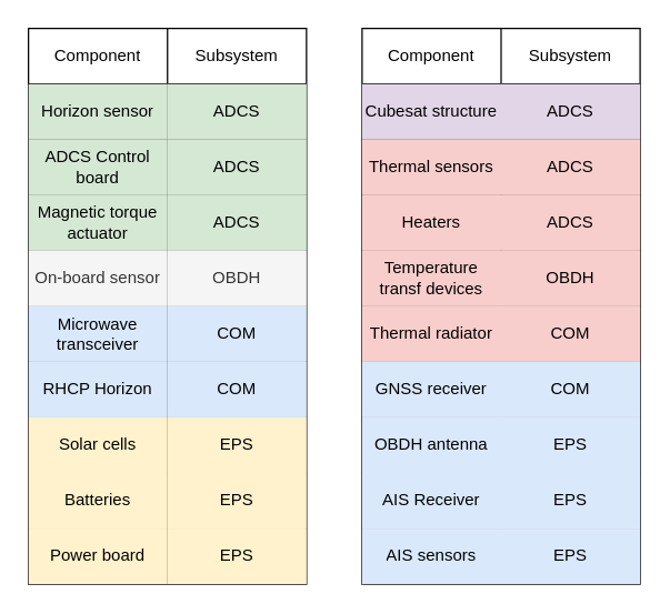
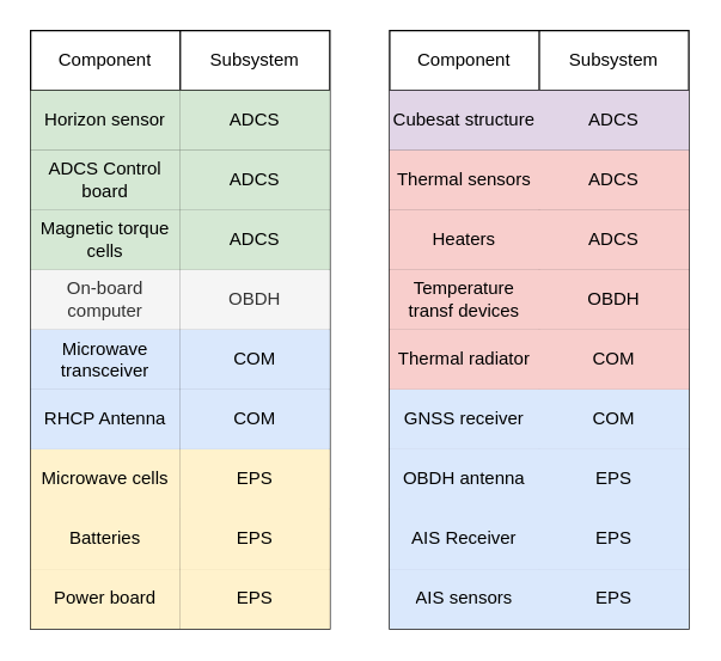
  <mxCell id="0" />
  <mxCell id="1" parent="0" />
  <mxCell id="2" value="" style="shape=table;startSize=0;container=1;collapsible=0;childLayout=tableLayout;" vertex="1" parent="1"><mxGeometry x="20" y="20" width="200" height="400" as="geometry" /></mxCell>
  <mxCell id="3" value="" style="shape=tableRow;horizontal=0;startSize=0;swimlaneHead=0;swimlaneBody=0;strokeColor=inherit;top=0;left=0;bottom=0;right=0;collapsible=0;dropTarget=0;fillColor=none;points=[[0,0.5],[1,0.5]];portConstraint=eastwest;" vertex="1" parent="2"><mxGeometry width="200" height="40" as="geometry" /></mxCell>
  <mxCell id="4" value="Component" style="shape=partialRectangle;html=1;whiteSpace=wrap;connectable=0;strokeColor=default;overflow=hidden;fillColor=none;top=0;left=0;bottom=0;right=0;pointerEvents=1;" vertex="1" parent="3"><mxGeometry width="100" height="40" as="geometry"><mxRectangle width="100" height="40" as="alternateBounds" /></mxGeometry></mxCell>
  <mxCell id="5" value="Subsystem" style="shape=partialRectangle;html=1;whiteSpace=wrap;connectable=0;strokeColor=default;overflow=hidden;fillColor=none;top=0;left=0;bottom=0;right=0;pointerEvents=1;" vertex="1" parent="3"><mxGeometry x="100" width="100" height="40" as="geometry"><mxRectangle width="100" height="40" as="alternateBounds" /></mxGeometry></mxCell>
  <mxCell id="6" value="" style="shape=tableRow;horizontal=0;startSize=0;swimlaneHead=0;swimlaneBody=0;strokeColor=inherit;top=0;left=0;bottom=0;right=0;collapsible=0;dropTarget=0;fillColor=none;points=[[0,0.5],[1,0.5]];portConstraint=eastwest;" vertex="1" parent="2"><mxGeometry y="40" width="200" height="40" as="geometry" /></mxCell>
  <mxCell id="7" value="Horizon sensor" style="shape=partialRectangle;html=1;whiteSpace=wrap;connectable=0;strokeColor=default;overflow=hidden;fillColor=#d5e8d4;top=0;left=0;bottom=0;right=0;pointerEvents=1;strokeWidth=1;" vertex="1" parent="6"><mxGeometry width="100" height="40" as="geometry"><mxRectangle width="100" height="40" as="alternateBounds" /></mxGeometry></mxCell>
  <mxCell id="8" value="ADCS" style="shape=partialRectangle;html=1;whiteSpace=wrap;connectable=0;strokeColor=default;overflow=hidden;fillColor=#d5e8d4;top=0;left=0;bottom=0;right=0;pointerEvents=1;strokeWidth=1;" vertex="1" parent="6"><mxGeometry x="100" width="100" height="40" as="geometry"><mxRectangle width="100" height="40" as="alternateBounds" /></mxGeometry></mxCell>
  <mxCell id="9" value="" style="shape=tableRow;horizontal=0;startSize=0;swimlaneHead=0;swimlaneBody=0;strokeColor=inherit;top=0;left=0;bottom=0;right=0;collapsible=0;dropTarget=0;fillColor=none;points=[[0,0.5],[1,0.5]];portConstraint=eastwest;" vertex="1" parent="2"><mxGeometry y="80" width="200" height="40" as="geometry" /></mxCell>
  <mxCell id="10" value="ADCS Control board" style="shape=partialRectangle;html=1;whiteSpace=wrap;connectable=0;strokeColor=default;overflow=hidden;fillColor=#d5e8d4;top=0;left=0;bottom=0;right=0;pointerEvents=1;" vertex="1" parent="9"><mxGeometry width="100" height="40" as="geometry"><mxRectangle width="100" height="40" as="alternateBounds" /></mxGeometry></mxCell>
  <mxCell id="11" value="ADCS" style="shape=partialRectangle;html=1;whiteSpace=wrap;connectable=0;strokeColor=default;overflow=hidden;fillColor=#d5e8d4;top=0;left=0;bottom=0;right=0;pointerEvents=1;" vertex="1" parent="9"><mxGeometry x="100" width="100" height="40" as="geometry"><mxRectangle width="100" height="40" as="alternateBounds" /></mxGeometry></mxCell>
  <mxCell id="12" value="" style="shape=tableRow;horizontal=0;startSize=0;swimlaneHead=0;swimlaneBody=0;strokeColor=inherit;top=0;left=0;bottom=0;right=0;collapsible=0;dropTarget=0;fillColor=none;points=[[0,0.5],[1,0.5]];portConstraint=eastwest;" vertex="1" parent="2"><mxGeometry y="120" width="200" height="40" as="geometry" /></mxCell>
- <mxCell id="13" value="Magnetic torque actuator" style="shape=partialRectangle;html=1;whiteSpace=wrap;connectable=0;strokeColor=default;overflow=hidden;fillColor=#d5e8d4;top=0;left=0;bottom=0;right=0;pointerEvents=1;" vertex="1" parent="12"><mxGeometry width="100" height="40" as="geometry"><mxRectangle width="100" height="40" as="alternateBounds" /></mxGeometry></mxCell>
+ <mxCell id="13" value="Magnetic torque cells" style="shape=partialRectangle;html=1;whiteSpace=wrap;connectable=0;strokeColor=default;overflow=hidden;fillColor=#d5e8d4;top=0;left=0;bottom=0;right=0;pointerEvents=1;" vertex="1" parent="12"><mxGeometry width="100" height="40" as="geometry"><mxRectangle width="100" height="40" as="alternateBounds" /></mxGeometry></mxCell>
  <mxCell id="14" value="ADCS" style="shape=partialRectangle;html=1;whiteSpace=wrap;connectable=0;strokeColor=default;overflow=hidden;fillColor=#d5e8d4;top=0;left=0;bottom=0;right=0;pointerEvents=1;" vertex="1" parent="12"><mxGeometry x="100" width="100" height="40" as="geometry"><mxRectangle width="100" height="40" as="alternateBounds" /></mxGeometry></mxCell>
  <mxCell id="15" value="" style="shape=tableRow;horizontal=0;startSize=0;swimlaneHead=0;swimlaneBody=0;strokeColor=inherit;top=0;left=0;bottom=0;right=0;collapsible=0;dropTarget=0;fillColor=none;points=[[0,0.5],[1,0.5]];portConstraint=eastwest;" vertex="1" parent="2"><mxGeometry y="160" width="200" height="40" as="geometry" /></mxCell>
- <mxCell id="16" value="On-board sensor" style="shape=partialRectangle;html=1;whiteSpace=wrap;connectable=0;strokeColor=default;overflow=hidden;fillColor=#f5f5f5;top=0;left=0;bottom=0;right=0;pointerEvents=1;fontColor=#333333;" vertex="1" parent="15"><mxGeometry width="100" height="40" as="geometry"><mxRectangle width="100" height="40" as="alternateBounds" /></mxGeometry></mxCell>
+ <mxCell id="16" value="On-board computer" style="shape=partialRectangle;html=1;whiteSpace=wrap;connectable=0;strokeColor=default;overflow=hidden;fillColor=#f5f5f5;top=0;left=0;bottom=0;right=0;pointerEvents=1;fontColor=#333333;" vertex="1" parent="15"><mxGeometry width="100" height="40" as="geometry"><mxRectangle width="100" height="40" as="alternateBounds" /></mxGeometry></mxCell>
  <mxCell id="17" value="OBDH" style="shape=partialRectangle;html=1;whiteSpace=wrap;connectable=0;strokeColor=default;overflow=hidden;fillColor=#f5f5f5;top=0;left=0;bottom=0;right=0;pointerEvents=1;fontColor=#333333;" vertex="1" parent="15"><mxGeometry x="100" width="100" height="40" as="geometry"><mxRectangle width="100" height="40" as="alternateBounds" /></mxGeometry></mxCell>
  <mxCell id="18" value="" style="shape=tableRow;horizontal=0;startSize=0;swimlaneHead=0;swimlaneBody=0;strokeColor=inherit;top=0;left=0;bottom=0;right=0;collapsible=0;dropTarget=0;fillColor=none;points=[[0,0.5],[1,0.5]];portConstraint=eastwest;" vertex="1" parent="2"><mxGeometry y="200" width="200" height="40" as="geometry" /></mxCell>
  <mxCell id="19" value="Microwave transceiver" style="shape=partialRectangle;html=1;whiteSpace=wrap;connectable=0;strokeColor=default;overflow=hidden;fillColor=#dae8fc;top=0;left=0;bottom=0;right=0;pointerEvents=1;" vertex="1" parent="18"><mxGeometry width="100" height="40" as="geometry"><mxRectangle width="100" height="40" as="alternateBounds" /></mxGeometry></mxCell>
  <mxCell id="20" value="COM" style="shape=partialRectangle;html=1;whiteSpace=wrap;connectable=0;strokeColor=default;overflow=hidden;fillColor=#dae8fc;top=0;left=0;bottom=0;right=0;pointerEvents=1;" vertex="1" parent="18"><mxGeometry x="100" width="100" height="40" as="geometry"><mxRectangle width="100" height="40" as="alternateBounds" /></mxGeometry></mxCell>
  <mxCell id="21" value="" style="shape=tableRow;horizontal=0;startSize=0;swimlaneHead=0;swimlaneBody=0;strokeColor=inherit;top=0;left=0;bottom=0;right=0;collapsible=0;dropTarget=0;fillColor=none;points=[[0,0.5],[1,0.5]];portConstraint=eastwest;" vertex="1" parent="2"><mxGeometry y="240" width="200" height="40" as="geometry" /></mxCell>
- <mxCell id="22" value="RHCP Horizon" style="shape=partialRectangle;html=1;whiteSpace=wrap;connectable=0;strokeColor=default;overflow=hidden;fillColor=#dae8fc;top=0;left=0;bottom=0;right=0;pointerEvents=1;" vertex="1" parent="21"><mxGeometry width="100" height="40" as="geometry"><mxRectangle width="100" height="40" as="alternateBounds" /></mxGeometry></mxCell>
+ <mxCell id="22" value="RHCP Antenna" style="shape=partialRectangle;html=1;whiteSpace=wrap;connectable=0;strokeColor=default;overflow=hidden;fillColor=#dae8fc;top=0;left=0;bottom=0;right=0;pointerEvents=1;" vertex="1" parent="21"><mxGeometry width="100" height="40" as="geometry"><mxRectangle width="100" height="40" as="alternateBounds" /></mxGeometry></mxCell>
  <mxCell id="23" value="COM" style="shape=partialRectangle;html=1;whiteSpace=wrap;connectable=0;strokeColor=default;overflow=hidden;fillColor=#dae8fc;top=0;left=0;bottom=0;right=0;pointerEvents=1;" vertex="1" parent="21"><mxGeometry x="100" width="100" height="40" as="geometry"><mxRectangle width="100" height="40" as="alternateBounds" /></mxGeometry></mxCell>
  <mxCell id="24" value="" style="shape=tableRow;horizontal=0;startSize=0;swimlaneHead=0;swimlaneBody=0;strokeColor=inherit;top=0;left=0;bottom=0;right=0;collapsible=0;dropTarget=0;fillColor=none;points=[[0,0.5],[1,0.5]];portConstraint=eastwest;" vertex="1" parent="2"><mxGeometry y="280" width="200" height="40" as="geometry" /></mxCell>
- <mxCell id="25" value="Solar cells" style="shape=partialRectangle;html=1;whiteSpace=wrap;connectable=0;strokeColor=default;overflow=hidden;fillColor=#fff2cc;top=0;left=0;bottom=0;right=0;pointerEvents=1;" vertex="1" parent="24"><mxGeometry width="100" height="40" as="geometry"><mxRectangle width="100" height="40" as="alternateBounds" /></mxGeometry></mxCell>
+ <mxCell id="25" value="Microwave cells" style="shape=partialRectangle;html=1;whiteSpace=wrap;connectable=0;strokeColor=default;overflow=hidden;fillColor=#fff2cc;top=0;left=0;bottom=0;right=0;pointerEvents=1;" vertex="1" parent="24"><mxGeometry width="100" height="40" as="geometry"><mxRectangle width="100" height="40" as="alternateBounds" /></mxGeometry></mxCell>
  <mxCell id="26" value="EPS" style="shape=partialRectangle;html=1;whiteSpace=wrap;connectable=0;strokeColor=default;overflow=hidden;fillColor=#fff2cc;top=0;left=0;bottom=0;right=0;pointerEvents=1;" vertex="1" parent="24"><mxGeometry x="100" width="100" height="40" as="geometry"><mxRectangle width="100" height="40" as="alternateBounds" /></mxGeometry></mxCell>
  <mxCell id="27" value="" style="shape=tableRow;horizontal=0;startSize=0;swimlaneHead=0;swimlaneBody=0;strokeColor=inherit;top=0;left=0;bottom=0;right=0;collapsible=0;dropTarget=0;fillColor=none;points=[[0,0.5],[1,0.5]];portConstraint=eastwest;" vertex="1" parent="2"><mxGeometry y="320" width="200" height="40" as="geometry" /></mxCell>
  <mxCell id="28" value="Batteries" style="shape=partialRectangle;html=1;whiteSpace=wrap;connectable=0;strokeColor=default;overflow=hidden;fillColor=#fff2cc;top=0;left=0;bottom=0;right=0;pointerEvents=1;" vertex="1" parent="27"><mxGeometry width="100" height="40" as="geometry"><mxRectangle width="100" height="40" as="alternateBounds" /></mxGeometry></mxCell>
  <mxCell id="29" value="EPS" style="shape=partialRectangle;html=1;whiteSpace=wrap;connectable=0;strokeColor=default;overflow=hidden;fillColor=#fff2cc;top=0;left=0;bottom=0;right=0;pointerEvents=1;" vertex="1" parent="27"><mxGeometry x="100" width="100" height="40" as="geometry"><mxRectangle width="100" height="40" as="alternateBounds" /></mxGeometry></mxCell>
  <mxCell id="30" value="" style="shape=tableRow;horizontal=0;startSize=0;swimlaneHead=0;swimlaneBody=0;strokeColor=inherit;top=0;left=0;bottom=0;right=0;collapsible=0;dropTarget=0;fillColor=none;points=[[0,0.5],[1,0.5]];portConstraint=eastwest;" vertex="1" parent="2"><mxGeometry y="360" width="200" height="40" as="geometry" /></mxCell>
  <mxCell id="31" value="Power board" style="shape=partialRectangle;html=1;whiteSpace=wrap;connectable=0;strokeColor=default;overflow=hidden;fillColor=#fff2cc;top=0;left=0;bottom=0;right=0;pointerEvents=1;" vertex="1" parent="30"><mxGeometry width="100" height="40" as="geometry"><mxRectangle width="100" height="40" as="alternateBounds" /></mxGeometry></mxCell>
  <mxCell id="32" value="EPS" style="shape=partialRectangle;html=1;whiteSpace=wrap;connectable=0;strokeColor=default;overflow=hidden;fillColor=#fff2cc;top=0;left=0;bottom=0;right=0;pointerEvents=1;" vertex="1" parent="30"><mxGeometry x="100" width="100" height="40" as="geometry"><mxRectangle width="100" height="40" as="alternateBounds" /></mxGeometry></mxCell>
  <mxCell id="33" value="" style="shape=table;startSize=0;container=1;collapsible=0;childLayout=tableLayout;" vertex="1" parent="1"><mxGeometry x="260" y="20" width="200" height="400" as="geometry" /></mxCell>
  <mxCell id="34" value="" style="shape=tableRow;horizontal=0;startSize=0;swimlaneHead=0;swimlaneBody=0;strokeColor=inherit;top=0;left=0;bottom=0;right=0;collapsible=0;dropTarget=0;fillColor=none;points=[[0,0.5],[1,0.5]];portConstraint=eastwest;" vertex="1" parent="33"><mxGeometry width="200" height="40" as="geometry" /></mxCell>
  <mxCell id="35" value="Component" style="shape=partialRectangle;html=1;whiteSpace=wrap;connectable=0;strokeColor=default;overflow=hidden;fillColor=none;top=0;left=0;bottom=0;right=0;pointerEvents=1;" vertex="1" parent="34"><mxGeometry width="100" height="40" as="geometry"><mxRectangle width="100" height="40" as="alternateBounds" /></mxGeometry></mxCell>
  <mxCell id="36" value="Subsystem" style="shape=partialRectangle;html=1;whiteSpace=wrap;connectable=0;strokeColor=default;overflow=hidden;fillColor=none;top=0;left=0;bottom=0;right=0;pointerEvents=1;" vertex="1" parent="34"><mxGeometry x="100" width="100" height="40" as="geometry"><mxRectangle width="100" height="40" as="alternateBounds" /></mxGeometry></mxCell>
  <mxCell id="37" value="" style="shape=tableRow;horizontal=0;startSize=0;swimlaneHead=0;swimlaneBody=0;strokeColor=inherit;top=0;left=0;bottom=0;right=0;collapsible=0;dropTarget=0;fillColor=none;points=[[0,0.5],[1,0.5]];portConstraint=eastwest;" vertex="1" parent="33"><mxGeometry y="40" width="200" height="40" as="geometry" /></mxCell>
  <mxCell id="38" value="Cubesat structure" style="shape=partialRectangle;html=1;whiteSpace=wrap;connectable=0;strokeColor=#000000;overflow=hidden;fillColor=#e1d5e7;top=0;left=0;bottom=0;right=0;pointerEvents=1;" vertex="1" parent="37"><mxGeometry width="100" height="40" as="geometry"><mxRectangle width="100" height="40" as="alternateBounds" /></mxGeometry></mxCell>
  <mxCell id="39" value="ADCS" style="shape=partialRectangle;html=1;whiteSpace=wrap;connectable=0;strokeColor=#000000;overflow=hidden;fillColor=#e1d5e7;top=0;left=0;bottom=0;right=0;pointerEvents=1;strokeWidth=3;perimeterSpacing=1;" vertex="1" parent="37"><mxGeometry x="100" width="100" height="40" as="geometry"><mxRectangle width="100" height="40" as="alternateBounds" /></mxGeometry></mxCell>
  <mxCell id="40" value="" style="shape=tableRow;horizontal=0;startSize=0;swimlaneHead=0;swimlaneBody=0;strokeColor=inherit;top=0;left=0;bottom=0;right=0;collapsible=0;dropTarget=0;fillColor=none;points=[[0,0.5],[1,0.5]];portConstraint=eastwest;" vertex="1" parent="33"><mxGeometry y="80" width="200" height="40" as="geometry" /></mxCell>
  <mxCell id="41" value="Thermal sensors" style="shape=partialRectangle;html=1;whiteSpace=wrap;connectable=0;strokeColor=#b85450;overflow=hidden;fillColor=#f8cecc;top=0;left=0;bottom=0;right=0;pointerEvents=1;" vertex="1" parent="40"><mxGeometry width="100" height="40" as="geometry"><mxRectangle width="100" height="40" as="alternateBounds" /></mxGeometry></mxCell>
  <mxCell id="42" value="ADCS" style="shape=partialRectangle;html=1;whiteSpace=wrap;connectable=0;strokeColor=#b85450;overflow=hidden;fillColor=#f8cecc;top=0;left=0;bottom=0;right=0;pointerEvents=1;" vertex="1" parent="40"><mxGeometry x="100" width="100" height="40" as="geometry"><mxRectangle width="100" height="40" as="alternateBounds" /></mxGeometry></mxCell>
  <mxCell id="43" value="" style="shape=tableRow;horizontal=0;startSize=0;swimlaneHead=0;swimlaneBody=0;strokeColor=inherit;top=0;left=0;bottom=0;right=0;collapsible=0;dropTarget=0;fillColor=none;points=[[0,0.5],[1,0.5]];portConstraint=eastwest;" vertex="1" parent="33"><mxGeometry y="120" width="200" height="40" as="geometry" /></mxCell>
  <mxCell id="44" value="Heaters" style="shape=partialRectangle;html=1;whiteSpace=wrap;connectable=0;strokeColor=#b85450;overflow=hidden;fillColor=#f8cecc;top=0;left=0;bottom=0;right=0;pointerEvents=1;" vertex="1" parent="43"><mxGeometry width="100" height="40" as="geometry"><mxRectangle width="100" height="40" as="alternateBounds" /></mxGeometry></mxCell>
  <mxCell id="45" value="ADCS" style="shape=partialRectangle;html=1;whiteSpace=wrap;connectable=0;strokeColor=#b85450;overflow=hidden;fillColor=#f8cecc;top=0;left=0;bottom=0;right=0;pointerEvents=1;" vertex="1" parent="43"><mxGeometry x="100" width="100" height="40" as="geometry"><mxRectangle width="100" height="40" as="alternateBounds" /></mxGeometry></mxCell>
  <mxCell id="46" value="" style="shape=tableRow;horizontal=0;startSize=0;swimlaneHead=0;swimlaneBody=0;strokeColor=inherit;top=0;left=0;bottom=0;right=0;collapsible=0;dropTarget=0;fillColor=none;points=[[0,0.5],[1,0.5]];portConstraint=eastwest;" vertex="1" parent="33"><mxGeometry y="160" width="200" height="40" as="geometry" /></mxCell>
  <mxCell id="47" value="Temperature transf devices" style="shape=partialRectangle;html=1;whiteSpace=wrap;connectable=0;strokeColor=#b85450;overflow=hidden;fillColor=#f8cecc;top=0;left=0;bottom=0;right=0;pointerEvents=1;" vertex="1" parent="46"><mxGeometry width="100" height="40" as="geometry"><mxRectangle width="100" height="40" as="alternateBounds" /></mxGeometry></mxCell>
  <mxCell id="48" value="OBDH" style="shape=partialRectangle;html=1;whiteSpace=wrap;connectable=0;strokeColor=#b85450;overflow=hidden;fillColor=#f8cecc;top=0;left=0;bottom=0;right=0;pointerEvents=1;" vertex="1" parent="46"><mxGeometry x="100" width="100" height="40" as="geometry"><mxRectangle width="100" height="40" as="alternateBounds" /></mxGeometry></mxCell>
  <mxCell id="49" value="" style="shape=tableRow;horizontal=0;startSize=0;swimlaneHead=0;swimlaneBody=0;strokeColor=inherit;top=0;left=0;bottom=0;right=0;collapsible=0;dropTarget=0;fillColor=none;points=[[0,0.5],[1,0.5]];portConstraint=eastwest;" vertex="1" parent="33"><mxGeometry y="200" width="200" height="40" as="geometry" /></mxCell>
  <mxCell id="50" value="Thermal radiator" style="shape=partialRectangle;html=1;whiteSpace=wrap;connectable=0;strokeColor=#b85450;overflow=hidden;fillColor=#f8cecc;top=0;left=0;bottom=0;right=0;pointerEvents=1;" vertex="1" parent="49"><mxGeometry width="100" height="40" as="geometry"><mxRectangle width="100" height="40" as="alternateBounds" /></mxGeometry></mxCell>
  <mxCell id="51" value="COM" style="shape=partialRectangle;html=1;whiteSpace=wrap;connectable=0;strokeColor=#b85450;overflow=hidden;fillColor=#f8cecc;top=0;left=0;bottom=0;right=0;pointerEvents=1;" vertex="1" parent="49"><mxGeometry x="100" width="100" height="40" as="geometry"><mxRectangle width="100" height="40" as="alternateBounds" /></mxGeometry></mxCell>
  <mxCell id="52" value="" style="shape=tableRow;horizontal=0;startSize=0;swimlaneHead=0;swimlaneBody=0;strokeColor=inherit;top=0;left=0;bottom=0;right=0;collapsible=0;dropTarget=0;fillColor=none;points=[[0,0.5],[1,0.5]];portConstraint=eastwest;" vertex="1" parent="33"><mxGeometry y="240" width="200" height="40" as="geometry" /></mxCell>
  <mxCell id="53" value="GNSS receiver" style="shape=partialRectangle;html=1;whiteSpace=wrap;connectable=0;strokeColor=default;overflow=hidden;fillColor=#dae8fc;top=0;left=0;bottom=0;right=0;pointerEvents=1;" vertex="1" parent="52"><mxGeometry width="100" height="40" as="geometry"><mxRectangle width="100" height="40" as="alternateBounds" /></mxGeometry></mxCell>
  <mxCell id="54" value="COM" style="shape=partialRectangle;html=1;whiteSpace=wrap;connectable=0;strokeColor=default;overflow=hidden;fillColor=#dae8fc;top=0;left=0;bottom=0;right=0;pointerEvents=1;" vertex="1" parent="52"><mxGeometry x="100" width="100" height="40" as="geometry"><mxRectangle width="100" height="40" as="alternateBounds" /></mxGeometry></mxCell>
  <mxCell id="55" value="" style="shape=tableRow;horizontal=0;startSize=0;swimlaneHead=0;swimlaneBody=0;strokeColor=inherit;top=0;left=0;bottom=0;right=0;collapsible=0;dropTarget=0;fillColor=none;points=[[0,0.5],[1,0.5]];portConstraint=eastwest;" vertex="1" parent="33"><mxGeometry y="280" width="200" height="40" as="geometry" /></mxCell>
  <mxCell id="56" value="OBDH antenna" style="shape=partialRectangle;html=1;whiteSpace=wrap;connectable=0;strokeColor=#6c8ebf;overflow=hidden;fillColor=#dae8fc;top=0;left=0;bottom=0;right=0;pointerEvents=1;" vertex="1" parent="55"><mxGeometry width="100" height="40" as="geometry"><mxRectangle width="100" height="40" as="alternateBounds" /></mxGeometry></mxCell>
  <mxCell id="57" value="EPS" style="shape=partialRectangle;html=1;whiteSpace=wrap;connectable=0;strokeColor=#6c8ebf;overflow=hidden;fillColor=#dae8fc;top=0;left=0;bottom=0;right=0;pointerEvents=1;" vertex="1" parent="55"><mxGeometry x="100" width="100" height="40" as="geometry"><mxRectangle width="100" height="40" as="alternateBounds" /></mxGeometry></mxCell>
  <mxCell id="58" value="" style="shape=tableRow;horizontal=0;startSize=0;swimlaneHead=0;swimlaneBody=0;strokeColor=inherit;top=0;left=0;bottom=0;right=0;collapsible=0;dropTarget=0;fillColor=none;points=[[0,0.5],[1,0.5]];portConstraint=eastwest;" vertex="1" parent="33"><mxGeometry y="320" width="200" height="40" as="geometry" /></mxCell>
  <mxCell id="59" value="AIS Receiver" style="shape=partialRectangle;html=1;whiteSpace=wrap;connectable=0;strokeColor=#6c8ebf;overflow=hidden;fillColor=#dae8fc;top=0;left=0;bottom=0;right=0;pointerEvents=1;" vertex="1" parent="58"><mxGeometry width="100" height="40" as="geometry"><mxRectangle width="100" height="40" as="alternateBounds" /></mxGeometry></mxCell>
  <mxCell id="60" value="EPS" style="shape=partialRectangle;html=1;whiteSpace=wrap;connectable=0;strokeColor=#6c8ebf;overflow=hidden;fillColor=#dae8fc;top=0;left=0;bottom=0;right=0;pointerEvents=1;" vertex="1" parent="58"><mxGeometry x="100" width="100" height="40" as="geometry"><mxRectangle width="100" height="40" as="alternateBounds" /></mxGeometry></mxCell>
  <mxCell id="61" value="" style="shape=tableRow;horizontal=0;startSize=0;swimlaneHead=0;swimlaneBody=0;strokeColor=inherit;top=0;left=0;bottom=0;right=0;collapsible=0;dropTarget=0;fillColor=none;points=[[0,0.5],[1,0.5]];portConstraint=eastwest;" vertex="1" parent="33"><mxGeometry y="360" width="200" height="40" as="geometry" /></mxCell>
  <mxCell id="62" value="AIS sensors" style="shape=partialRectangle;html=1;whiteSpace=wrap;connectable=0;strokeColor=#6c8ebf;overflow=hidden;fillColor=#dae8fc;top=0;left=0;bottom=0;right=0;pointerEvents=1;" vertex="1" parent="61"><mxGeometry width="100" height="40" as="geometry"><mxRectangle width="100" height="40" as="alternateBounds" /></mxGeometry></mxCell>
  <mxCell id="63" value="EPS" style="shape=partialRectangle;html=1;whiteSpace=wrap;connectable=0;strokeColor=#6c8ebf;overflow=hidden;fillColor=#dae8fc;top=0;left=0;bottom=0;right=0;pointerEvents=1;" vertex="1" parent="61"><mxGeometry x="100" width="100" height="40" as="geometry"><mxRectangle width="100" height="40" as="alternateBounds" /></mxGeometry></mxCell>
